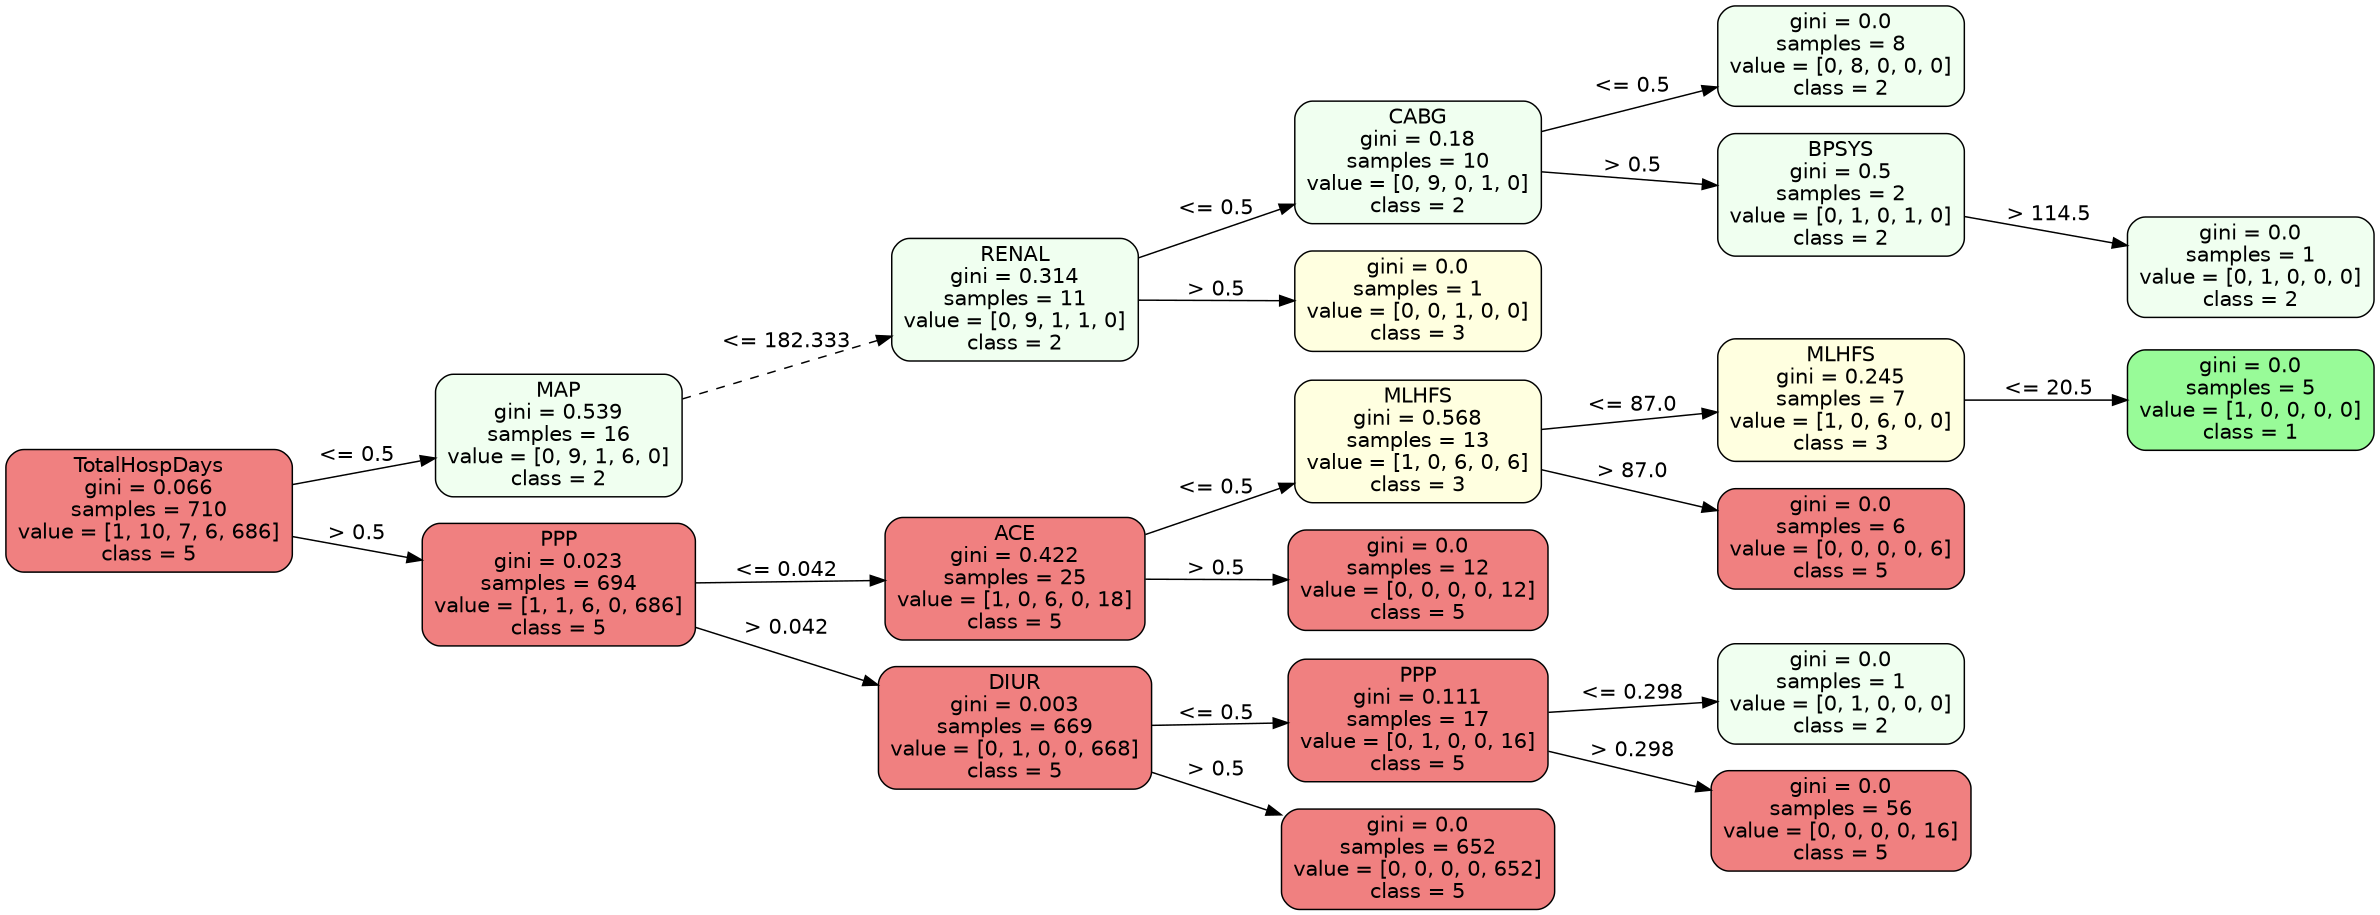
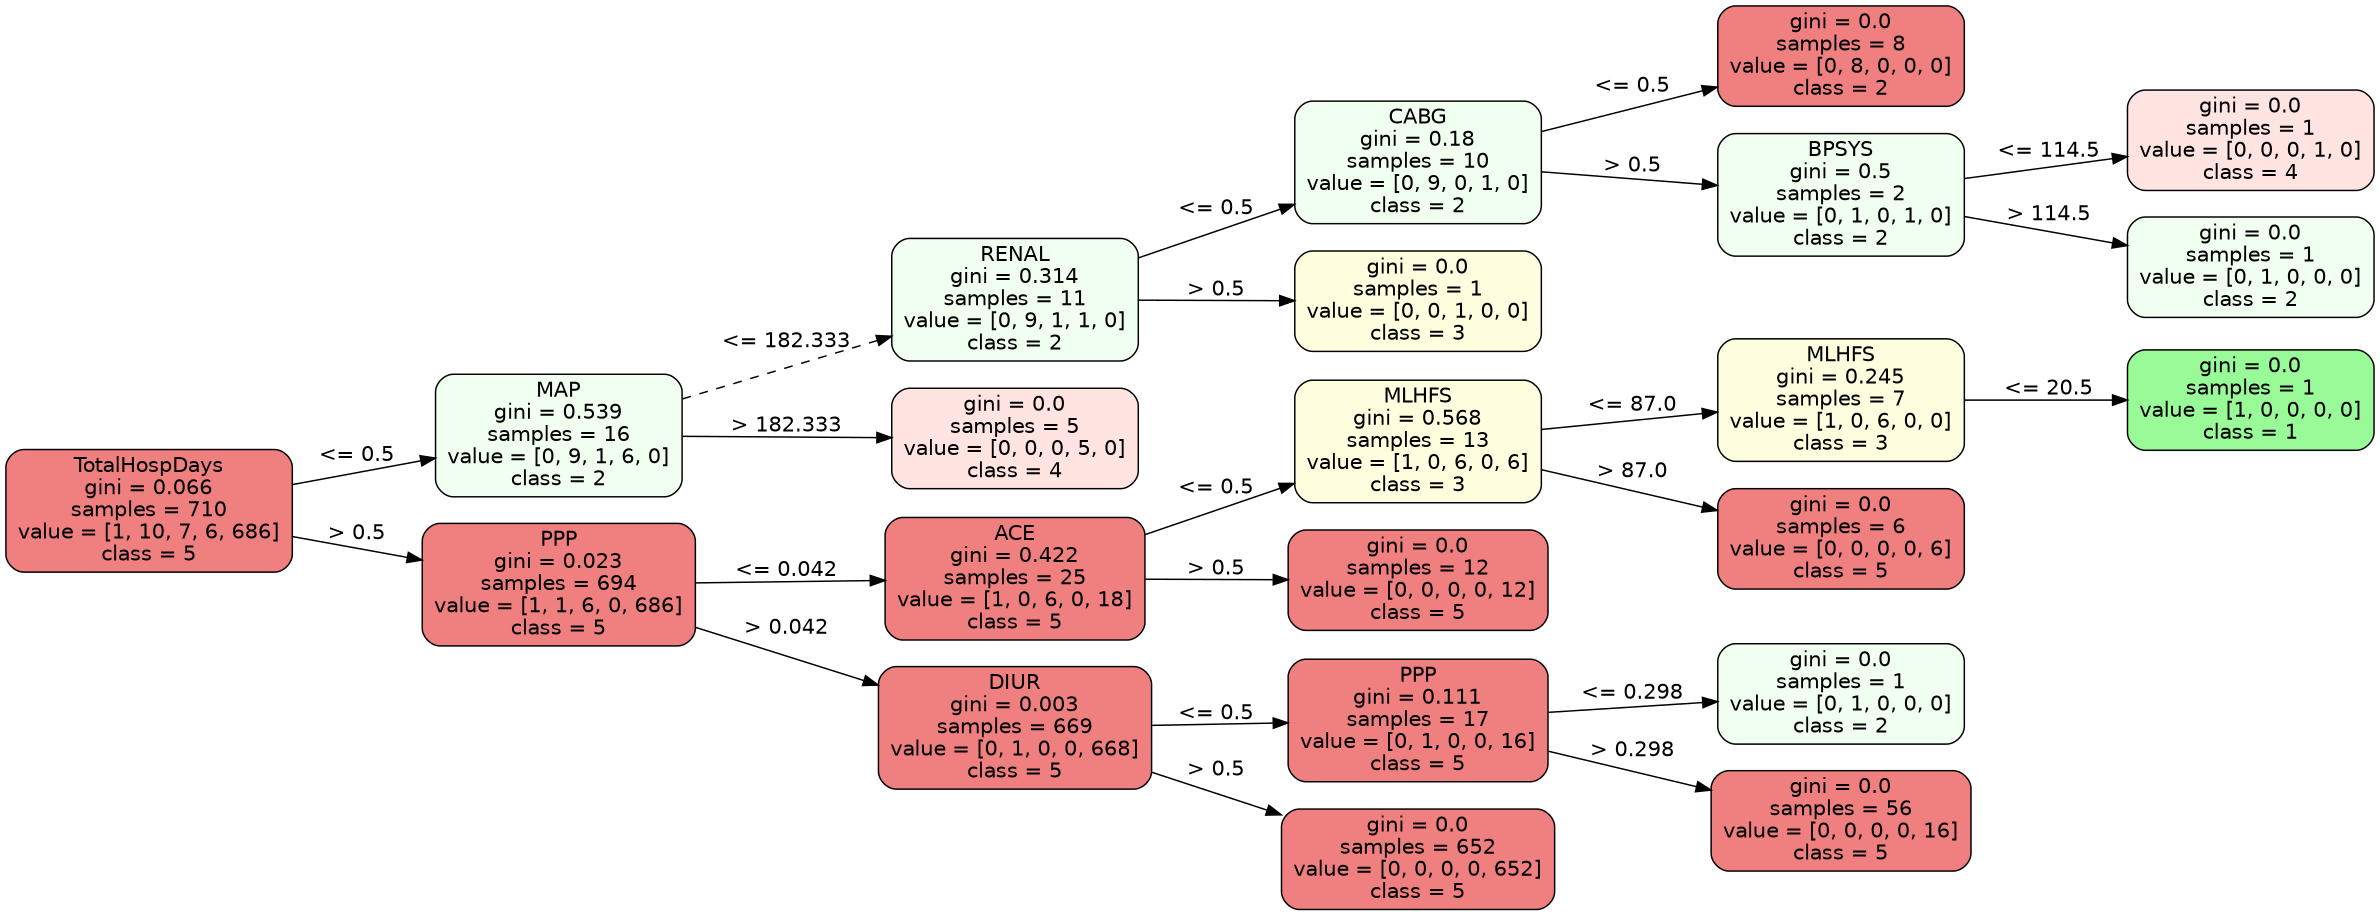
  strict digraph {
    rankdir=LR
    node [color=black fillcolor=lightcoral fontname=helvetica shape=box style="filled, rounded"]
    edge [fontname=helvetica op="<=" param=0.5 style=solid]
    n1 [height=1.1528 label="TotalHospDays\ngini = 0.066\nsamples = 710\nvalue = [1, 10, 7, 6, 686]\nclass = 5" width=2.6944]
    n2 [fillcolor=honeydew height=1.1528 label="MAP\ngini = 0.539\nsamples = 16\nvalue = [0, 9, 1, 6, 0]\nclass = 2" width=2.3194]
    n3 [height=1.1528 label="PPP\ngini = 0.023\nsamples = 694\nvalue = [1, 1, 6, 0, 686]\nclass = 5" width=2.5694]
    n4 [fillcolor=honeydew height=1.1528 label="RENAL\ngini = 0.314\nsamples = 11\nvalue = [0, 9, 1, 1, 0]\nclass = 2" width=2.3194]
+   n5 [fillcolor=mistyrose height=0.94444 label="gini = 0.0\nsamples = 5\nvalue = [0, 0, 0, 5, 0]\nclass = 4" width=2.3194]
    n6 [height=1.1528 label="ACE\ngini = 0.422\nsamples = 25\nvalue = [1, 0, 6, 0, 18]\nclass = 5" width=2.4444]
    n7 [height=1.1528 label="DIUR\ngini = 0.003\nsamples = 669\nvalue = [0, 1, 0, 0, 668]\nclass = 5" width=2.5694]
    n8 [fillcolor=honeydew height=1.1528 label="CABG\ngini = 0.18\nsamples = 10\nvalue = [0, 9, 0, 1, 0]\nclass = 2" width=2.3194]
    n9 [fillcolor=lightyellow height=0.94444 label="gini = 0.0\nsamples = 1\nvalue = [0, 0, 1, 0, 0]\nclass = 3" width=2.3194]
    n10 [fillcolor=lightyellow height=1.1528 label="MLHFS\ngini = 0.568\nsamples = 13\nvalue = [1, 0, 6, 0, 6]\nclass = 3" width=2.3194]
    n11 [height=0.94444 label="gini = 0.0\nsamples = 12\nvalue = [0, 0, 0, 0, 12]\nclass = 5" width=2.4444]
    n12 [height=1.1528 label="PPP\ngini = 0.111\nsamples = 17\nvalue = [0, 1, 0, 0, 16]\nclass = 5" width=2.4444]
    n13 [height=0.94444 label="gini = 0.0\nsamples = 652\nvalue = [0, 0, 0, 0, 652]\nclass = 5" width=2.5694]
-   n14 [fillcolor=honeydew height=0.94444 label="gini = 0.0\nsamples = 8\nvalue = [0, 8, 0, 0, 0]\nclass = 2" width=2.3194]
+   n14 [height=0.94444 label="gini = 0.0\nsamples = 8\nvalue = [0, 8, 0, 0, 0]\nclass = 2" width=2.3194]
    n15 [fillcolor=honeydew height=1.1528 label="BPSYS\ngini = 0.5\nsamples = 2\nvalue = [0, 1, 0, 1, 0]\nclass = 2" width=2.3194]
+   n16 [fillcolor=mistyrose height=0.94444 label="gini = 0.0\nsamples = 1\nvalue = [0, 0, 0, 1, 0]\nclass = 4" width=2.3194]
    n17 [fillcolor=honeydew height=0.94444 label="gini = 0.0\nsamples = 1\nvalue = [0, 1, 0, 0, 0]\nclass = 2" width=2.3194]
    n18 [fillcolor=lightyellow height=1.1528 label="MLHFS\ngini = 0.245\nsamples = 7\nvalue = [1, 0, 6, 0, 0]\nclass = 3" width=2.3194]
    n19 [height=0.94444 label="gini = 0.0\nsamples = 6\nvalue = [0, 0, 0, 0, 6]\nclass = 5" width=2.3194]
    n20 [fillcolor=honeydew height=0.94444 label="gini = 0.0\nsamples = 1\nvalue = [0, 1, 0, 0, 0]\nclass = 2" width=2.3194]
    n21 [height=0.94444 label="gini = 0.0\nsamples = 56\nvalue = [0, 0, 0, 0, 16]\nclass = 5" width=2.4444]
-   n22 [fillcolor=palegreen height=0.94444 label="gini = 0.0\nsamples = 5\nvalue = [1, 0, 0, 0, 0]\nclass = 1" width=2.3194]
+   n22 [fillcolor=palegreen height=0.94444 label="gini = 0.0\nsamples = 1\nvalue = [1, 0, 0, 0, 0]\nclass = 1" width=2.3194]
    n1 -> n2 [label="<= 0.5" labelangle=45 labeldistance=2.5]
    n1 -> n3 [label="> 0.5" labelangle=-45 labeldistance=2.5 op=">"]
    n2 -> n4 [label="<= 182.333" param=182.333 style=dashed]
+   n2 -> n5 [label="> 182.333" op=">" param=182.333]
    n3 -> n6 [label="<= 0.042" param=0.042]
    n3 -> n7 [label="> 0.042" op=">" param=0.042]
    n4 -> n8 [label="<= 0.5"]
    n4 -> n9 [label="> 0.5" op=">"]
    n6 -> n10 [label="<= 0.5"]
    n6 -> n11 [label="> 0.5" op=">"]
    n7 -> n12 [label="<= 0.5"]
    n7 -> n13 [label="> 0.5" op=">"]
    n8 -> n14 [label="<= 0.5"]
    n8 -> n15 [label="> 0.5" op=">"]
    n10 -> n18 [label="<= 87.0" param=87.0]
    n10 -> n19 [label="> 87.0" op=">" param=87.0]
    n12 -> n20 [label="<= 0.298" param=0.298]
    n12 -> n21 [label="> 0.298" op=">" param=0.298]
+   n15 -> n16 [label="<= 114.5" param=114.5]
    n15 -> n17 [label="> 114.5" op=">" param=114.5]
    n18 -> n22 [label="<= 20.5" param=20.5]
  }
